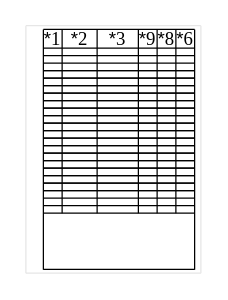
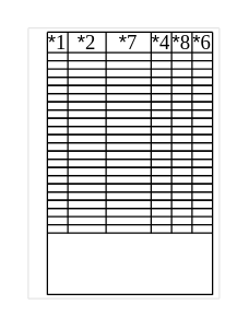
  <mxCell id="0" />
  <mxCell id="1" parent="0" />
  <mxCell id="2" value="" style="endArrow=none;html=1;strokeColor=#E6E6E6;" parent="1" edge="1"><mxGeometry width="50" height="50" relative="1" as="geometry"><mxPoint x="20" y="218" as="sourcePoint" /><mxPoint x="20" y="20" as="targetPoint" /></mxGeometry></mxCell>
  <mxCell id="3" value="" style="endArrow=none;html=1;strokeColor=#E6E6E6;" parent="1" edge="1"><mxGeometry width="50" height="50" relative="1" as="geometry"><mxPoint x="160" y="218" as="sourcePoint" /><mxPoint x="160" y="20" as="targetPoint" /></mxGeometry></mxCell>
  <mxCell id="4" value="" style="endArrow=none;html=1;strokeColor=#E6E6E6;" parent="1" edge="1"><mxGeometry width="50" height="50" relative="1" as="geometry"><mxPoint x="160" y="20" as="sourcePoint" /><mxPoint x="20" y="20" as="targetPoint" /></mxGeometry></mxCell>
  <mxCell id="5" value="" style="endArrow=none;html=1;strokeColor=#E6E6E6;" parent="1" edge="1"><mxGeometry width="50" height="50" relative="1" as="geometry"><mxPoint x="160" y="218" as="sourcePoint" /><mxPoint x="20" y="218" as="targetPoint" /></mxGeometry></mxCell>
  <mxCell id="6" value="" style="endArrow=none;html=1;" parent="1" edge="1"><mxGeometry width="50" height="50" relative="1" as="geometry"><mxPoint x="34" y="215.223" as="sourcePoint" /><mxPoint x="34" y="23" as="targetPoint" /></mxGeometry></mxCell>
  <mxCell id="7" value="" style="endArrow=none;html=1;" parent="1" edge="1"><mxGeometry width="50" height="50" relative="1" as="geometry"><mxPoint x="155" y="215.223" as="sourcePoint" /><mxPoint x="155" y="23" as="targetPoint" /></mxGeometry></mxCell>
  <mxCell id="8" value="" style="endArrow=none;html=1;" parent="1" edge="1"><mxGeometry width="50" height="50" relative="1" as="geometry"><mxPoint x="155" y="23" as="sourcePoint" /><mxPoint x="34" y="23" as="targetPoint" /></mxGeometry></mxCell>
  <mxCell id="9" value="" style="endArrow=none;html=1;" parent="1" edge="1"><mxGeometry width="50" height="50" relative="1" as="geometry"><mxPoint x="155" y="215" as="sourcePoint" /><mxPoint x="34" y="215" as="targetPoint" /></mxGeometry></mxCell>
  <mxCell id="10" value="&lt;font face=&quot;Helvetica&quot; style=&quot;font-size: 15px;&quot;&gt;*&lt;/font&gt;2" style="text;html=1;strokeColor=none;fillColor=none;align=center;verticalAlign=middle;whiteSpace=wrap;rounded=0;fontFamily=Verdana;fontSize=15;" parent="1" vertex="1"><mxGeometry x="50" y="25" width="26" height="10" as="geometry" /></mxCell>
  <mxCell id="11" value="" style="endArrow=none;html=1;" parent="1" edge="1"><mxGeometry width="50" height="50" relative="1" as="geometry"><mxPoint x="49" y="170" as="sourcePoint" /><mxPoint x="49" y="22.89" as="targetPoint" /></mxGeometry></mxCell>
  <mxCell id="12" value="" style="endArrow=none;html=1;" parent="1" edge="1"><mxGeometry width="50" height="50" relative="1" as="geometry"><mxPoint x="77" y="170" as="sourcePoint" /><mxPoint x="77" y="22.89" as="targetPoint" /></mxGeometry></mxCell>
  <mxCell id="13" value="" style="endArrow=none;html=1;" parent="1" edge="1"><mxGeometry width="50" height="50" relative="1" as="geometry"><mxPoint x="110" y="170" as="sourcePoint" /><mxPoint x="110" y="22.89" as="targetPoint" /></mxGeometry></mxCell>
  <mxCell id="14" value="" style="endArrow=none;html=1;" parent="1" edge="1"><mxGeometry width="50" height="50" relative="1" as="geometry"><mxPoint x="125" y="170" as="sourcePoint" /><mxPoint x="125" y="22.89" as="targetPoint" /></mxGeometry></mxCell>
  <mxCell id="15" value="" style="endArrow=none;html=1;" parent="1" edge="1"><mxGeometry width="50" height="50" relative="1" as="geometry"><mxPoint x="140" y="170" as="sourcePoint" /><mxPoint x="140" y="22.89" as="targetPoint" /></mxGeometry></mxCell>
  <mxCell id="16" value="" style="endArrow=none;html=1;" parent="1" edge="1"><mxGeometry width="50" height="50" relative="1" as="geometry"><mxPoint x="155" y="38" as="sourcePoint" /><mxPoint x="34" y="38" as="targetPoint" /></mxGeometry></mxCell>
- <mxCell id="17" value="&lt;font style=&quot;font-size: 15px&quot; face=&quot;Helvetica&quot;&gt;*&lt;/font&gt;3" style="text;html=1;strokeColor=none;fillColor=none;align=center;verticalAlign=middle;whiteSpace=wrap;rounded=0;fontFamily=Verdana;fontSize=15;" parent="1" vertex="1"><mxGeometry x="78" y="25" width="31" height="10" as="geometry" /></mxCell>
+ <mxCell id="17" value="&lt;font style=&quot;font-size: 15px&quot; face=&quot;Helvetica&quot;&gt;*&lt;/font&gt;7" style="text;html=1;strokeColor=none;fillColor=none;align=center;verticalAlign=middle;whiteSpace=wrap;rounded=0;fontFamily=Verdana;fontSize=15;" parent="1" vertex="1"><mxGeometry x="78" y="25" width="31" height="10" as="geometry" /></mxCell>
  <mxCell id="18" value="&lt;font face=&quot;Helvetica&quot; style=&quot;font-size: 15px;&quot;&gt;*&lt;/font&gt;1" style="text;html=1;strokeColor=none;fillColor=none;align=center;verticalAlign=middle;whiteSpace=wrap;rounded=0;fontFamily=Verdana;fontSize=15;" parent="1" vertex="1"><mxGeometry x="35" y="25" width="13" height="10" as="geometry" /></mxCell>
  <mxCell id="19" value="&lt;font face=&quot;Helvetica&quot; style=&quot;font-size: 15px;&quot;&gt;*&lt;/font&gt;6" style="text;html=1;strokeColor=none;fillColor=none;align=center;verticalAlign=middle;whiteSpace=wrap;rounded=0;fontFamily=Verdana;fontSize=15;" parent="1" vertex="1"><mxGeometry x="141" y="25" width="13" height="10" as="geometry" /></mxCell>
  <mxCell id="20" value="&lt;font face=&quot;Helvetica&quot; style=&quot;font-size: 15px;&quot;&gt;*&lt;/font&gt;8" style="text;html=1;strokeColor=none;fillColor=none;align=center;verticalAlign=middle;whiteSpace=wrap;rounded=0;fontFamily=Verdana;fontSize=15;" parent="1" vertex="1"><mxGeometry x="126" y="25" width="13" height="10" as="geometry" /></mxCell>
- <mxCell id="21" value="&lt;font face=&quot;Helvetica&quot; style=&quot;font-size: 15px&quot;&gt;*&lt;/font&gt;&lt;font style=&quot;font-size: 15px&quot;&gt;9&lt;/font&gt;" style="text;html=1;strokeColor=none;fillColor=none;align=center;verticalAlign=middle;whiteSpace=wrap;rounded=0;fontFamily=Verdana;fontSize=15;" parent="1" vertex="1"><mxGeometry x="111" y="25" width="13" height="10" as="geometry" /></mxCell>
+ <mxCell id="21" value="&lt;font face=&quot;Helvetica&quot; style=&quot;font-size: 15px&quot;&gt;*&lt;/font&gt;&lt;font style=&quot;font-size: 15px&quot;&gt;4&lt;/font&gt;" style="text;html=1;strokeColor=none;fillColor=none;align=center;verticalAlign=middle;whiteSpace=wrap;rounded=0;fontFamily=Verdana;fontSize=15;" parent="1" vertex="1"><mxGeometry x="111" y="25" width="13" height="10" as="geometry" /></mxCell>
  <mxCell id="22" value="" style="endArrow=none;html=1;" parent="1" edge="1"><mxGeometry width="50" height="50" relative="1" as="geometry"><mxPoint x="155" y="44" as="sourcePoint" /><mxPoint x="34" y="44" as="targetPoint" /></mxGeometry></mxCell>
  <mxCell id="23" value="" style="endArrow=none;html=1;" parent="1" edge="1"><mxGeometry width="50" height="50" relative="1" as="geometry"><mxPoint x="155" y="50" as="sourcePoint" /><mxPoint x="34" y="50" as="targetPoint" /></mxGeometry></mxCell>
  <mxCell id="24" value="" style="endArrow=none;html=1;" parent="1" edge="1"><mxGeometry width="50" height="50" relative="1" as="geometry"><mxPoint x="155" y="56" as="sourcePoint" /><mxPoint x="34" y="56" as="targetPoint" /></mxGeometry></mxCell>
  <mxCell id="25" value="" style="endArrow=none;html=1;" parent="1" edge="1"><mxGeometry width="50" height="50" relative="1" as="geometry"><mxPoint x="155" y="62" as="sourcePoint" /><mxPoint x="34" y="62" as="targetPoint" /></mxGeometry></mxCell>
  <mxCell id="26" value="" style="endArrow=none;html=1;" parent="1" edge="1"><mxGeometry width="50" height="50" relative="1" as="geometry"><mxPoint x="155" y="68" as="sourcePoint" /><mxPoint x="34" y="68" as="targetPoint" /></mxGeometry></mxCell>
  <mxCell id="27" value="" style="endArrow=none;html=1;" parent="1" edge="1"><mxGeometry width="50" height="50" relative="1" as="geometry"><mxPoint x="155" y="98" as="sourcePoint" /><mxPoint x="34" y="98" as="targetPoint" /></mxGeometry></mxCell>
  <mxCell id="28" value="" style="endArrow=none;html=1;" parent="1" edge="1"><mxGeometry width="50" height="50" relative="1" as="geometry"><mxPoint x="155" y="92" as="sourcePoint" /><mxPoint x="34" y="92" as="targetPoint" /></mxGeometry></mxCell>
  <mxCell id="29" value="" style="endArrow=none;html=1;" parent="1" edge="1"><mxGeometry width="50" height="50" relative="1" as="geometry"><mxPoint x="155" y="86" as="sourcePoint" /><mxPoint x="34" y="86" as="targetPoint" /></mxGeometry></mxCell>
  <mxCell id="30" value="" style="endArrow=none;html=1;" parent="1" edge="1"><mxGeometry width="50" height="50" relative="1" as="geometry"><mxPoint x="155" y="80" as="sourcePoint" /><mxPoint x="34" y="80" as="targetPoint" /></mxGeometry></mxCell>
  <mxCell id="31" value="" style="endArrow=none;html=1;" parent="1" edge="1"><mxGeometry width="50" height="50" relative="1" as="geometry"><mxPoint x="155" y="74" as="sourcePoint" /><mxPoint x="34" y="74" as="targetPoint" /></mxGeometry></mxCell>
  <mxCell id="32" value="" style="endArrow=none;html=1;" parent="1" edge="1"><mxGeometry width="50" height="50" relative="1" as="geometry"><mxPoint x="155" y="98" as="sourcePoint" /><mxPoint x="34" y="98" as="targetPoint" /></mxGeometry></mxCell>
  <mxCell id="33" value="" style="endArrow=none;html=1;" parent="1" edge="1"><mxGeometry width="50" height="50" relative="1" as="geometry"><mxPoint x="155" y="92" as="sourcePoint" /><mxPoint x="34" y="92" as="targetPoint" /></mxGeometry></mxCell>
  <mxCell id="34" value="" style="endArrow=none;html=1;" parent="1" edge="1"><mxGeometry width="50" height="50" relative="1" as="geometry"><mxPoint x="155" y="86" as="sourcePoint" /><mxPoint x="34" y="86" as="targetPoint" /></mxGeometry></mxCell>
  <mxCell id="35" value="" style="endArrow=none;html=1;" parent="1" edge="1"><mxGeometry width="50" height="50" relative="1" as="geometry"><mxPoint x="155" y="80" as="sourcePoint" /><mxPoint x="34" y="80" as="targetPoint" /></mxGeometry></mxCell>
  <mxCell id="36" value="" style="endArrow=none;html=1;" parent="1" edge="1"><mxGeometry width="50" height="50" relative="1" as="geometry"><mxPoint x="155" y="74" as="sourcePoint" /><mxPoint x="34" y="74" as="targetPoint" /></mxGeometry></mxCell>
  <mxCell id="37" value="" style="endArrow=none;html=1;" parent="1" edge="1"><mxGeometry width="50" height="50" relative="1" as="geometry"><mxPoint x="155" y="68" as="sourcePoint" /><mxPoint x="34" y="68" as="targetPoint" /></mxGeometry></mxCell>
  <mxCell id="38" value="" style="endArrow=none;html=1;" parent="1" edge="1"><mxGeometry width="50" height="50" relative="1" as="geometry"><mxPoint x="155" y="62" as="sourcePoint" /><mxPoint x="34" y="62" as="targetPoint" /></mxGeometry></mxCell>
  <mxCell id="39" value="" style="endArrow=none;html=1;" parent="1" edge="1"><mxGeometry width="50" height="50" relative="1" as="geometry"><mxPoint x="155" y="56" as="sourcePoint" /><mxPoint x="34" y="56" as="targetPoint" /></mxGeometry></mxCell>
  <mxCell id="40" value="" style="endArrow=none;html=1;" parent="1" edge="1"><mxGeometry width="50" height="50" relative="1" as="geometry"><mxPoint x="155" y="152" as="sourcePoint" /><mxPoint x="34" y="152" as="targetPoint" /></mxGeometry></mxCell>
  <mxCell id="41" value="" style="endArrow=none;html=1;" parent="1" edge="1"><mxGeometry width="50" height="50" relative="1" as="geometry"><mxPoint x="155" y="146" as="sourcePoint" /><mxPoint x="34" y="146" as="targetPoint" /></mxGeometry></mxCell>
  <mxCell id="42" value="" style="endArrow=none;html=1;" parent="1" edge="1"><mxGeometry width="50" height="50" relative="1" as="geometry"><mxPoint x="155" y="140" as="sourcePoint" /><mxPoint x="34" y="140" as="targetPoint" /></mxGeometry></mxCell>
  <mxCell id="43" value="" style="endArrow=none;html=1;" parent="1" edge="1"><mxGeometry width="50" height="50" relative="1" as="geometry"><mxPoint x="155" y="134" as="sourcePoint" /><mxPoint x="34" y="134" as="targetPoint" /></mxGeometry></mxCell>
  <mxCell id="44" value="" style="endArrow=none;html=1;" parent="1" edge="1"><mxGeometry width="50" height="50" relative="1" as="geometry"><mxPoint x="155" y="128" as="sourcePoint" /><mxPoint x="34" y="128" as="targetPoint" /></mxGeometry></mxCell>
  <mxCell id="45" value="" style="endArrow=none;html=1;" parent="1" edge="1"><mxGeometry width="50" height="50" relative="1" as="geometry"><mxPoint x="155" y="122" as="sourcePoint" /><mxPoint x="34" y="122" as="targetPoint" /></mxGeometry></mxCell>
  <mxCell id="46" value="" style="endArrow=none;html=1;" parent="1" edge="1"><mxGeometry width="50" height="50" relative="1" as="geometry"><mxPoint x="155" y="116" as="sourcePoint" /><mxPoint x="34" y="116" as="targetPoint" /></mxGeometry></mxCell>
  <mxCell id="47" value="" style="endArrow=none;html=1;" parent="1" edge="1"><mxGeometry width="50" height="50" relative="1" as="geometry"><mxPoint x="155" y="110" as="sourcePoint" /><mxPoint x="34" y="110" as="targetPoint" /></mxGeometry></mxCell>
  <mxCell id="48" value="" style="endArrow=none;html=1;" parent="1" edge="1"><mxGeometry width="50" height="50" relative="1" as="geometry"><mxPoint x="155" y="104" as="sourcePoint" /><mxPoint x="34" y="104" as="targetPoint" /></mxGeometry></mxCell>
  <mxCell id="49" value="" style="endArrow=none;html=1;" parent="1" edge="1"><mxGeometry width="50" height="50" relative="1" as="geometry"><mxPoint x="155" y="152" as="sourcePoint" /><mxPoint x="34" y="152" as="targetPoint" /></mxGeometry></mxCell>
  <mxCell id="50" value="" style="endArrow=none;html=1;" parent="1" edge="1"><mxGeometry width="50" height="50" relative="1" as="geometry"><mxPoint x="155" y="146" as="sourcePoint" /><mxPoint x="34" y="146" as="targetPoint" /></mxGeometry></mxCell>
  <mxCell id="51" value="" style="endArrow=none;html=1;" parent="1" edge="1"><mxGeometry width="50" height="50" relative="1" as="geometry"><mxPoint x="155" y="140" as="sourcePoint" /><mxPoint x="34" y="140" as="targetPoint" /></mxGeometry></mxCell>
  <mxCell id="52" value="" style="endArrow=none;html=1;" parent="1" edge="1"><mxGeometry width="50" height="50" relative="1" as="geometry"><mxPoint x="155" y="134" as="sourcePoint" /><mxPoint x="34" y="134" as="targetPoint" /></mxGeometry></mxCell>
  <mxCell id="53" value="" style="endArrow=none;html=1;" parent="1" edge="1"><mxGeometry width="50" height="50" relative="1" as="geometry"><mxPoint x="155" y="128" as="sourcePoint" /><mxPoint x="34" y="128" as="targetPoint" /></mxGeometry></mxCell>
  <mxCell id="54" value="" style="endArrow=none;html=1;" parent="1" edge="1"><mxGeometry width="50" height="50" relative="1" as="geometry"><mxPoint x="155" y="122" as="sourcePoint" /><mxPoint x="34" y="122" as="targetPoint" /></mxGeometry></mxCell>
  <mxCell id="55" value="" style="endArrow=none;html=1;" parent="1" edge="1"><mxGeometry width="50" height="50" relative="1" as="geometry"><mxPoint x="155" y="116" as="sourcePoint" /><mxPoint x="34" y="116" as="targetPoint" /></mxGeometry></mxCell>
  <mxCell id="56" value="" style="endArrow=none;html=1;" parent="1" edge="1"><mxGeometry width="50" height="50" relative="1" as="geometry"><mxPoint x="155" y="110" as="sourcePoint" /><mxPoint x="34" y="110" as="targetPoint" /></mxGeometry></mxCell>
  <mxCell id="57" value="" style="endArrow=none;html=1;" parent="1" edge="1"><mxGeometry width="50" height="50" relative="1" as="geometry"><mxPoint x="155" y="104" as="sourcePoint" /><mxPoint x="34" y="104" as="targetPoint" /></mxGeometry></mxCell>
  <mxCell id="58" value="" style="endArrow=none;html=1;" parent="1" edge="1"><mxGeometry width="50" height="50" relative="1" as="geometry"><mxPoint x="155" y="170" as="sourcePoint" /><mxPoint x="34" y="170" as="targetPoint" /></mxGeometry></mxCell>
  <mxCell id="59" value="" style="endArrow=none;html=1;" parent="1" edge="1"><mxGeometry width="50" height="50" relative="1" as="geometry"><mxPoint x="155" y="164" as="sourcePoint" /><mxPoint x="34" y="164" as="targetPoint" /></mxGeometry></mxCell>
  <mxCell id="60" value="" style="endArrow=none;html=1;" parent="1" edge="1"><mxGeometry width="50" height="50" relative="1" as="geometry"><mxPoint x="155" y="158" as="sourcePoint" /><mxPoint x="34" y="158" as="targetPoint" /></mxGeometry></mxCell>
